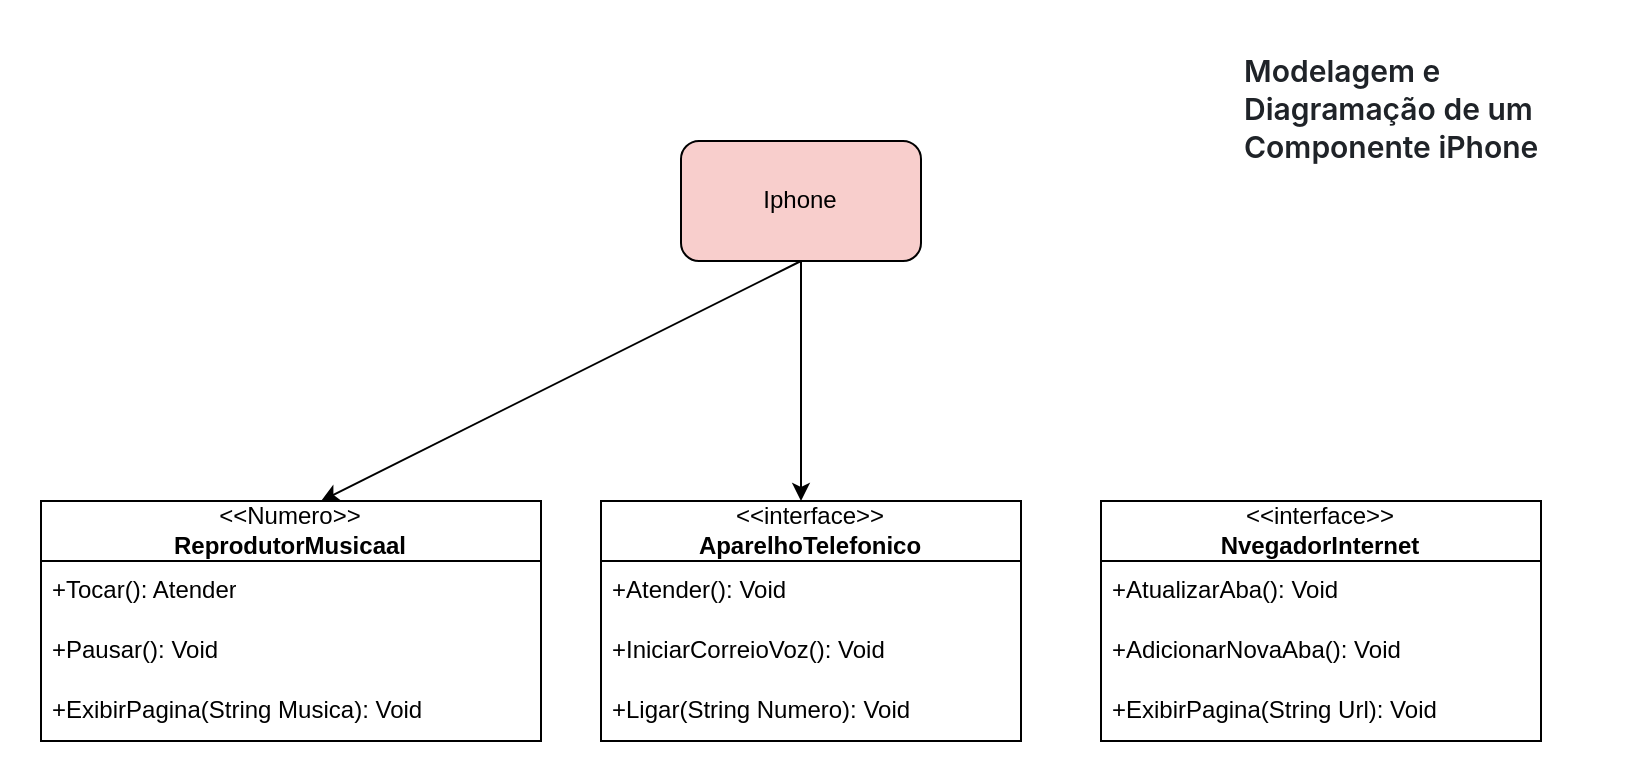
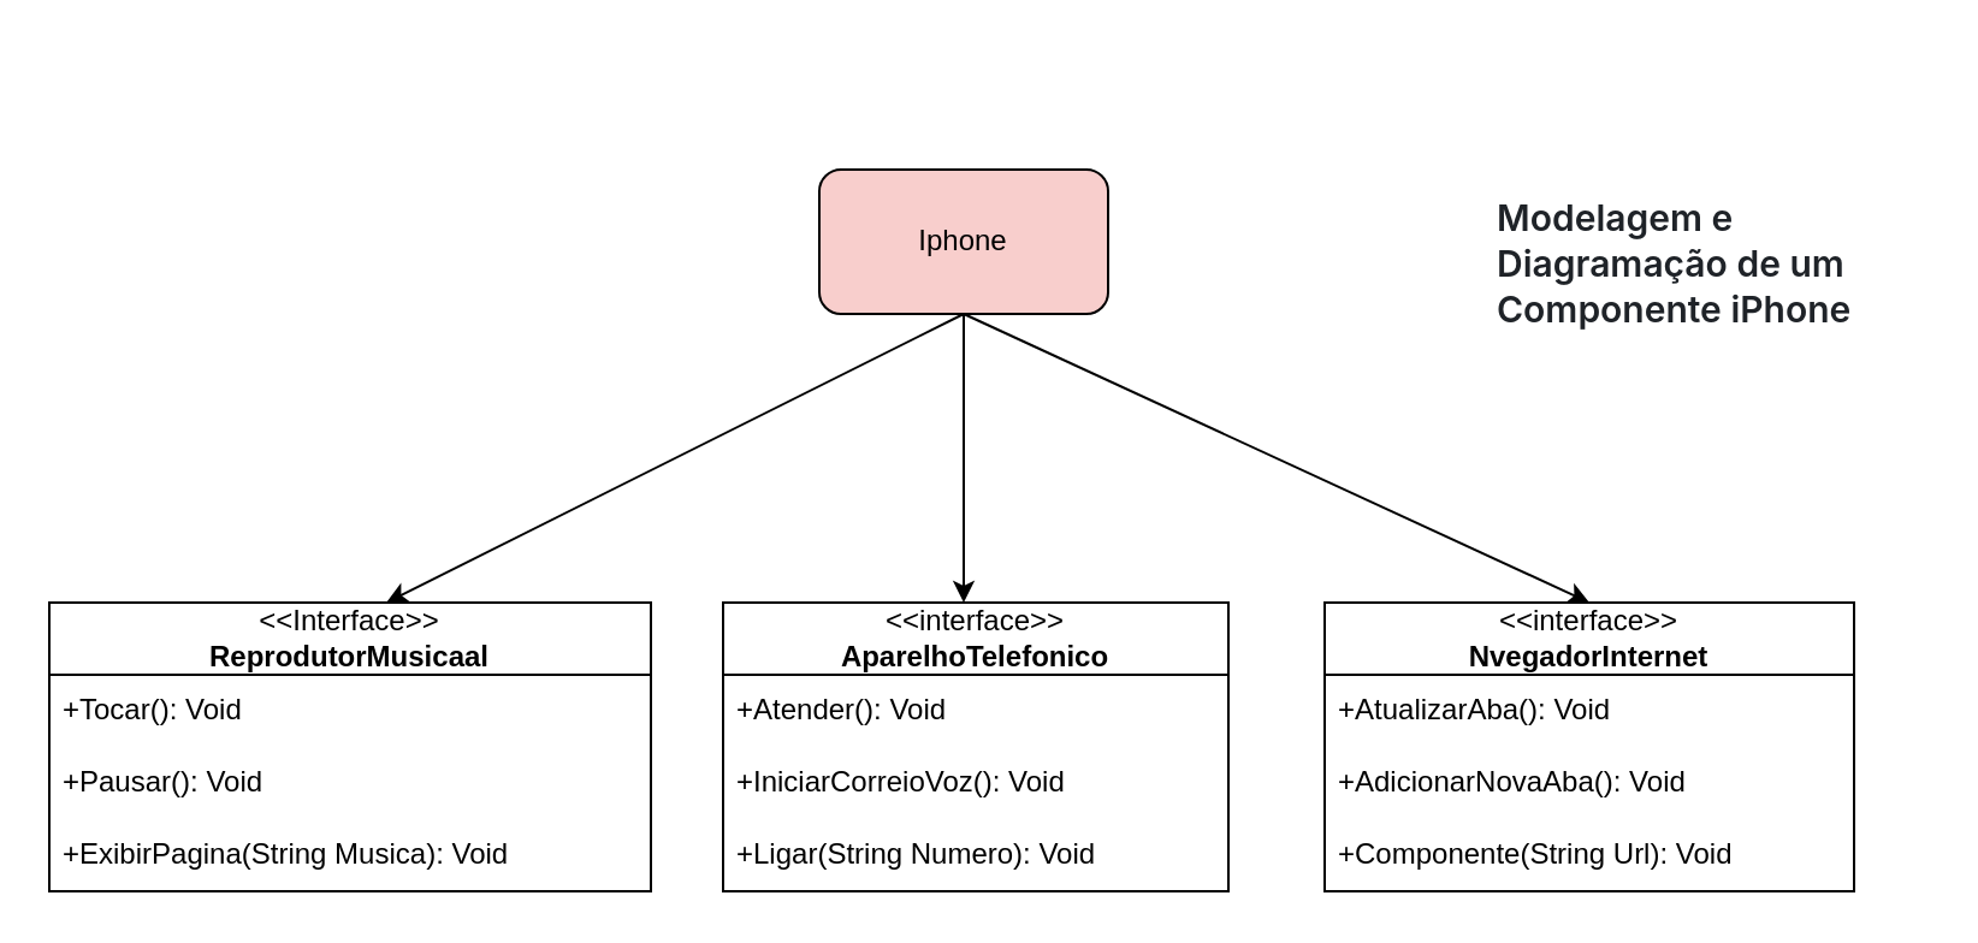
  <mxCell id="0" />
  <mxCell id="1" parent="0" />
  <mxCell id="2" value="Iphone" style="rounded=1;whiteSpace=wrap;html=1;fillColor=#f8cecc;" vertex="1" parent="1"><mxGeometry x="340" y="70" width="120" height="60" as="geometry" /></mxCell>
  <mxCell id="3" value="" style="endArrow=classic;html=1;rounded=0;entryX=0.5;entryY=0;entryDx=0;entryDy=0;exitX=0.5;exitY=1;exitDx=0;exitDy=0;" edge="1" parent="1" source="2"><mxGeometry width="50" height="50" relative="1" as="geometry"><mxPoint x="390" y="140" as="sourcePoint" /><mxPoint x="160" y="250" as="targetPoint" /></mxGeometry></mxCell>
+ <mxCell id="4" value="" style="endArrow=classic;html=1;rounded=0;entryX=0.5;entryY=0;entryDx=0;entryDy=0;exitX=0.5;exitY=1;exitDx=0;exitDy=0;" edge="1" parent="1" source="2" target="10"><mxGeometry width="50" height="50" relative="1" as="geometry"><mxPoint x="410" y="140" as="sourcePoint" /><mxPoint x="640" y="250" as="targetPoint" /></mxGeometry></mxCell>
  <mxCell id="5" value="" style="endArrow=classic;html=1;rounded=0;entryX=0.5;entryY=0;entryDx=0;entryDy=0;" edge="1" parent="1"><mxGeometry width="50" height="50" relative="1" as="geometry"><mxPoint x="400" y="130" as="sourcePoint" /><mxPoint x="400" y="250" as="targetPoint" /></mxGeometry></mxCell>
- <mxCell id="6" value="&amp;lt;&amp;lt;Numero&amp;gt;&amp;gt;&lt;br&gt;&lt;b&gt;ReprodutorMusicaal&lt;/b&gt;" style="swimlane;fontStyle=0;childLayout=stackLayout;horizontal=1;startSize=30;horizontalStack=0;resizeParent=1;resizeParentMax=0;resizeLast=0;collapsible=1;marginBottom=0;whiteSpace=wrap;html=1;" vertex="1" parent="1"><mxGeometry x="20" y="250" width="250" height="120" as="geometry" /></mxCell>
- <mxCell id="7" value="+Tocar(): Atender" style="text;strokeColor=none;fillColor=none;align=left;verticalAlign=middle;spacingLeft=4;spacingRight=4;overflow=hidden;points=[[0,0.5],[1,0.5]];portConstraint=eastwest;rotatable=0;whiteSpace=wrap;html=1;" vertex="1" parent="6"><mxGeometry y="30" width="250" height="30" as="geometry" /></mxCell>
+ <mxCell id="6" value="&amp;lt;&amp;lt;Interface&amp;gt;&amp;gt;&lt;br&gt;&lt;b&gt;ReprodutorMusicaal&lt;/b&gt;" style="swimlane;fontStyle=0;childLayout=stackLayout;horizontal=1;startSize=30;horizontalStack=0;resizeParent=1;resizeParentMax=0;resizeLast=0;collapsible=1;marginBottom=0;whiteSpace=wrap;html=1;" vertex="1" parent="1"><mxGeometry x="20" y="250" width="250" height="120" as="geometry" /></mxCell>
+ <mxCell id="7" value="+Tocar(): Void" style="text;strokeColor=none;fillColor=none;align=left;verticalAlign=middle;spacingLeft=4;spacingRight=4;overflow=hidden;points=[[0,0.5],[1,0.5]];portConstraint=eastwest;rotatable=0;whiteSpace=wrap;html=1;" vertex="1" parent="6"><mxGeometry y="30" width="250" height="30" as="geometry" /></mxCell>
  <mxCell id="8" value="+Pausar(): Void" style="text;strokeColor=none;fillColor=none;align=left;verticalAlign=middle;spacingLeft=4;spacingRight=4;overflow=hidden;points=[[0,0.5],[1,0.5]];portConstraint=eastwest;rotatable=0;whiteSpace=wrap;html=1;" vertex="1" parent="6"><mxGeometry y="60" width="250" height="30" as="geometry" /></mxCell>
  <mxCell id="9" value="+ExibirPagina(String Musica): Void" style="text;strokeColor=none;fillColor=none;align=left;verticalAlign=middle;spacingLeft=4;spacingRight=4;overflow=hidden;points=[[0,0.5],[1,0.5]];portConstraint=eastwest;rotatable=0;whiteSpace=wrap;html=1;" vertex="1" parent="6"><mxGeometry y="90" width="250" height="30" as="geometry" /></mxCell>
  <mxCell id="10" value="&amp;lt;&amp;lt;interface&amp;gt;&amp;gt;&lt;br style=&quot;--tw-border-spacing-x: 0; --tw-border-spacing-y: 0; --tw-translate-x: 0; --tw-translate-y: 0; --tw-rotate: 0; --tw-skew-x: 0; --tw-skew-y: 0; --tw-scale-x: 1; --tw-scale-y: 1; --tw-pan-x: ; --tw-pan-y: ; --tw-pinch-zoom: ; --tw-scroll-snap-strictness: proximity; --tw-ordinal: ; --tw-slashed-zero: ; --tw-numeric-figure: ; --tw-numeric-spacing: ; --tw-numeric-fraction: ; --tw-ring-inset: ; --tw-ring-offset-width: 0px; --tw-ring-offset-color: #fff; --tw-ring-color: rgb(59 130 246 / .5); --tw-ring-offset-shadow: 0 0 #0000; --tw-ring-shadow: 0 0 #0000; --tw-shadow: 0 0 #0000; --tw-shadow-colored: 0 0 #0000; --tw-blur: ; --tw-brightness: ; --tw-contrast: ; --tw-grayscale: ; --tw-hue-rotate: ; --tw-invert: ; --tw-saturate: ; --tw-sepia: ; --tw-drop-shadow: ; --tw-backdrop-blur: ; --tw-backdrop-brightness: ; --tw-backdrop-contrast: ; --tw-backdrop-grayscale: ; --tw-backdrop-hue-rotate: ; --tw-backdrop-invert: ; --tw-backdrop-opacity: ; --tw-backdrop-saturate: ; --tw-backdrop-sepia: ;&quot;&gt;&lt;b&gt;NvegadorInternet&lt;/b&gt;" style="swimlane;fontStyle=0;childLayout=stackLayout;horizontal=1;startSize=30;horizontalStack=0;resizeParent=1;resizeParentMax=0;resizeLast=0;collapsible=1;marginBottom=0;whiteSpace=wrap;html=1;" vertex="1" parent="1"><mxGeometry x="550" y="250" width="220" height="120" as="geometry" /></mxCell>
  <mxCell id="11" value="+AtualizarAba(): Void" style="text;strokeColor=none;fillColor=none;align=left;verticalAlign=middle;spacingLeft=4;spacingRight=4;overflow=hidden;points=[[0,0.5],[1,0.5]];portConstraint=eastwest;rotatable=0;whiteSpace=wrap;html=1;" vertex="1" parent="10"><mxGeometry y="30" width="220" height="30" as="geometry" /></mxCell>
  <mxCell id="12" value="+AdicionarNovaAba(): Void" style="text;strokeColor=none;fillColor=none;align=left;verticalAlign=middle;spacingLeft=4;spacingRight=4;overflow=hidden;points=[[0,0.5],[1,0.5]];portConstraint=eastwest;rotatable=0;whiteSpace=wrap;html=1;" vertex="1" parent="10"><mxGeometry y="60" width="220" height="30" as="geometry" /></mxCell>
- <mxCell id="13" value="+ExibirPagina(String Url): Void" style="text;strokeColor=none;fillColor=none;align=left;verticalAlign=middle;spacingLeft=4;spacingRight=4;overflow=hidden;points=[[0,0.5],[1,0.5]];portConstraint=eastwest;rotatable=0;whiteSpace=wrap;html=1;" vertex="1" parent="10"><mxGeometry y="90" width="220" height="30" as="geometry" /></mxCell>
+ <mxCell id="13" value="+Componente(String Url): Void" style="text;strokeColor=none;fillColor=none;align=left;verticalAlign=middle;spacingLeft=4;spacingRight=4;overflow=hidden;points=[[0,0.5],[1,0.5]];portConstraint=eastwest;rotatable=0;whiteSpace=wrap;html=1;" vertex="1" parent="10"><mxGeometry y="90" width="220" height="30" as="geometry" /></mxCell>
  <mxCell id="14" value="&amp;lt;&amp;lt;interface&amp;gt;&amp;gt;&lt;br&gt;&lt;b&gt;AparelhoTelefonico&lt;/b&gt;" style="swimlane;fontStyle=0;childLayout=stackLayout;horizontal=1;startSize=30;horizontalStack=0;resizeParent=1;resizeParentMax=0;resizeLast=0;collapsible=1;marginBottom=0;whiteSpace=wrap;html=1;" vertex="1" parent="1"><mxGeometry x="300" y="250" width="210" height="120" as="geometry" /></mxCell>
  <mxCell id="15" value="+Atender(): Void" style="text;strokeColor=none;fillColor=none;align=left;verticalAlign=middle;spacingLeft=4;spacingRight=4;overflow=hidden;points=[[0,0.5],[1,0.5]];portConstraint=eastwest;rotatable=0;whiteSpace=wrap;html=1;" vertex="1" parent="14"><mxGeometry y="30" width="210" height="30" as="geometry" /></mxCell>
  <mxCell id="16" value="+IniciarCorreioVoz(): Void" style="text;strokeColor=none;fillColor=none;align=left;verticalAlign=middle;spacingLeft=4;spacingRight=4;overflow=hidden;points=[[0,0.5],[1,0.5]];portConstraint=eastwest;rotatable=0;whiteSpace=wrap;html=1;" vertex="1" parent="14"><mxGeometry y="60" width="210" height="30" as="geometry" /></mxCell>
  <mxCell id="17" value="+Ligar(String Numero): Void" style="text;strokeColor=none;fillColor=none;align=left;verticalAlign=middle;spacingLeft=4;spacingRight=4;overflow=hidden;points=[[0,0.5],[1,0.5]];portConstraint=eastwest;rotatable=0;whiteSpace=wrap;html=1;" vertex="1" parent="14"><mxGeometry y="90" width="210" height="30" as="geometry" /></mxCell>
- <mxCell id="18" value="&lt;h3 style=&quot;--tw-border-spacing-x: 0; --tw-border-spacing-y: 0; --tw-translate-x: 0; --tw-translate-y: 0; --tw-rotate: 0; --tw-skew-x: 0; --tw-skew-y: 0; --tw-scale-x: 1; --tw-scale-y: 1; --tw-pan-x: ; --tw-pan-y: ; --tw-pinch-zoom: ; --tw-scroll-snap-strictness: proximity; --tw-ordinal: ; --tw-slashed-zero: ; --tw-numeric-figure: ; --tw-numeric-spacing: ; --tw-numeric-fraction: ; --tw-ring-inset: ; --tw-ring-offset-width: 0px; --tw-ring-offset-color: #fff; --tw-ring-color: rgb(59 130 246 / .5); --tw-ring-offset-shadow: 0 0 #0000; --tw-ring-shadow: 0 0 #0000; --tw-shadow: 0 0 #0000; --tw-shadow-colored: 0 0 #0000; --tw-blur: ; --tw-brightness: ; --tw-contrast: ; --tw-grayscale: ; --tw-hue-rotate: ; --tw-invert: ; --tw-saturate: ; --tw-sepia: ; --tw-drop-shadow: ; --tw-backdrop-blur: ; --tw-backdrop-brightness: ; --tw-backdrop-contrast: ; --tw-backdrop-grayscale: ; --tw-backdrop-hue-rotate: ; --tw-backdrop-invert: ; --tw-backdrop-opacity: ; --tw-backdrop-saturate: ; --tw-backdrop-sepia: ; box-sizing: border-box; margin-top: var(--base-size-24); margin-bottom: var(--base-size-16); font-size: 1.25em; font-weight: var(--base-text-weight-semibold, 600); line-height: 1.25; color: rgb(31, 35, 40); font-family: -apple-system, BlinkMacSystemFont, &amp;quot;Segoe UI&amp;quot;, &amp;quot;Noto Sans&amp;quot;, Helvetica, Arial, sans-serif, &amp;quot;Apple Color Emoji&amp;quot;, &amp;quot;Segoe UI Emoji&amp;quot;; background-color: rgb(255, 255, 255);&quot; dir=&quot;auto&quot; class=&quot;heading-element&quot; tabindex=&quot;-1&quot;&gt;Modelagem e Diagramação de um Componente iPhone&lt;/h3&gt;" style="text;html=1;whiteSpace=wrap;overflow=hidden;rounded=0;" vertex="1" parent="1"><mxGeometry x="620" y="20" width="180" height="120" as="geometry" /></mxCell>
+ <mxCell id="18" value="&lt;h3 style=&quot;--tw-border-spacing-x: 0; --tw-border-spacing-y: 0; --tw-translate-x: 0; --tw-translate-y: 0; --tw-rotate: 0; --tw-skew-x: 0; --tw-skew-y: 0; --tw-scale-x: 1; --tw-scale-y: 1; --tw-pan-x: ; --tw-pan-y: ; --tw-pinch-zoom: ; --tw-scroll-snap-strictness: proximity; --tw-ordinal: ; --tw-slashed-zero: ; --tw-numeric-figure: ; --tw-numeric-spacing: ; --tw-numeric-fraction: ; --tw-ring-inset: ; --tw-ring-offset-width: 0px; --tw-ring-offset-color: #fff; --tw-ring-color: rgb(59 130 246 / .5); --tw-ring-offset-shadow: 0 0 #0000; --tw-ring-shadow: 0 0 #0000; --tw-shadow: 0 0 #0000; --tw-shadow-colored: 0 0 #0000; --tw-blur: ; --tw-brightness: ; --tw-contrast: ; --tw-grayscale: ; --tw-hue-rotate: ; --tw-invert: ; --tw-saturate: ; --tw-sepia: ; --tw-drop-shadow: ; --tw-backdrop-blur: ; --tw-backdrop-brightness: ; --tw-backdrop-contrast: ; --tw-backdrop-grayscale: ; --tw-backdrop-hue-rotate: ; --tw-backdrop-invert: ; --tw-backdrop-opacity: ; --tw-backdrop-saturate: ; --tw-backdrop-sepia: ; box-sizing: border-box; margin-top: var(--base-size-24); margin-bottom: var(--base-size-16); font-size: 1.25em; font-weight: var(--base-text-weight-semibold, 600); line-height: 1.25; color: rgb(31, 35, 40); font-family: -apple-system, BlinkMacSystemFont, &amp;quot;Segoe UI&amp;quot;, &amp;quot;Noto Sans&amp;quot;, Helvetica, Arial, sans-serif, &amp;quot;Apple Color Emoji&amp;quot;, &amp;quot;Segoe UI Emoji&amp;quot;; background-color: rgb(255, 255, 255);&quot; dir=&quot;auto&quot; class=&quot;heading-element&quot; tabindex=&quot;-1&quot;&gt;Modelagem e Diagramação de um Componente iPhone&lt;/h3&gt;" style="text;html=1;whiteSpace=wrap;overflow=hidden;rounded=0;" vertex="1" parent="1"><mxGeometry x="620" y="75" width="180" height="120" as="geometry" /></mxCell>
